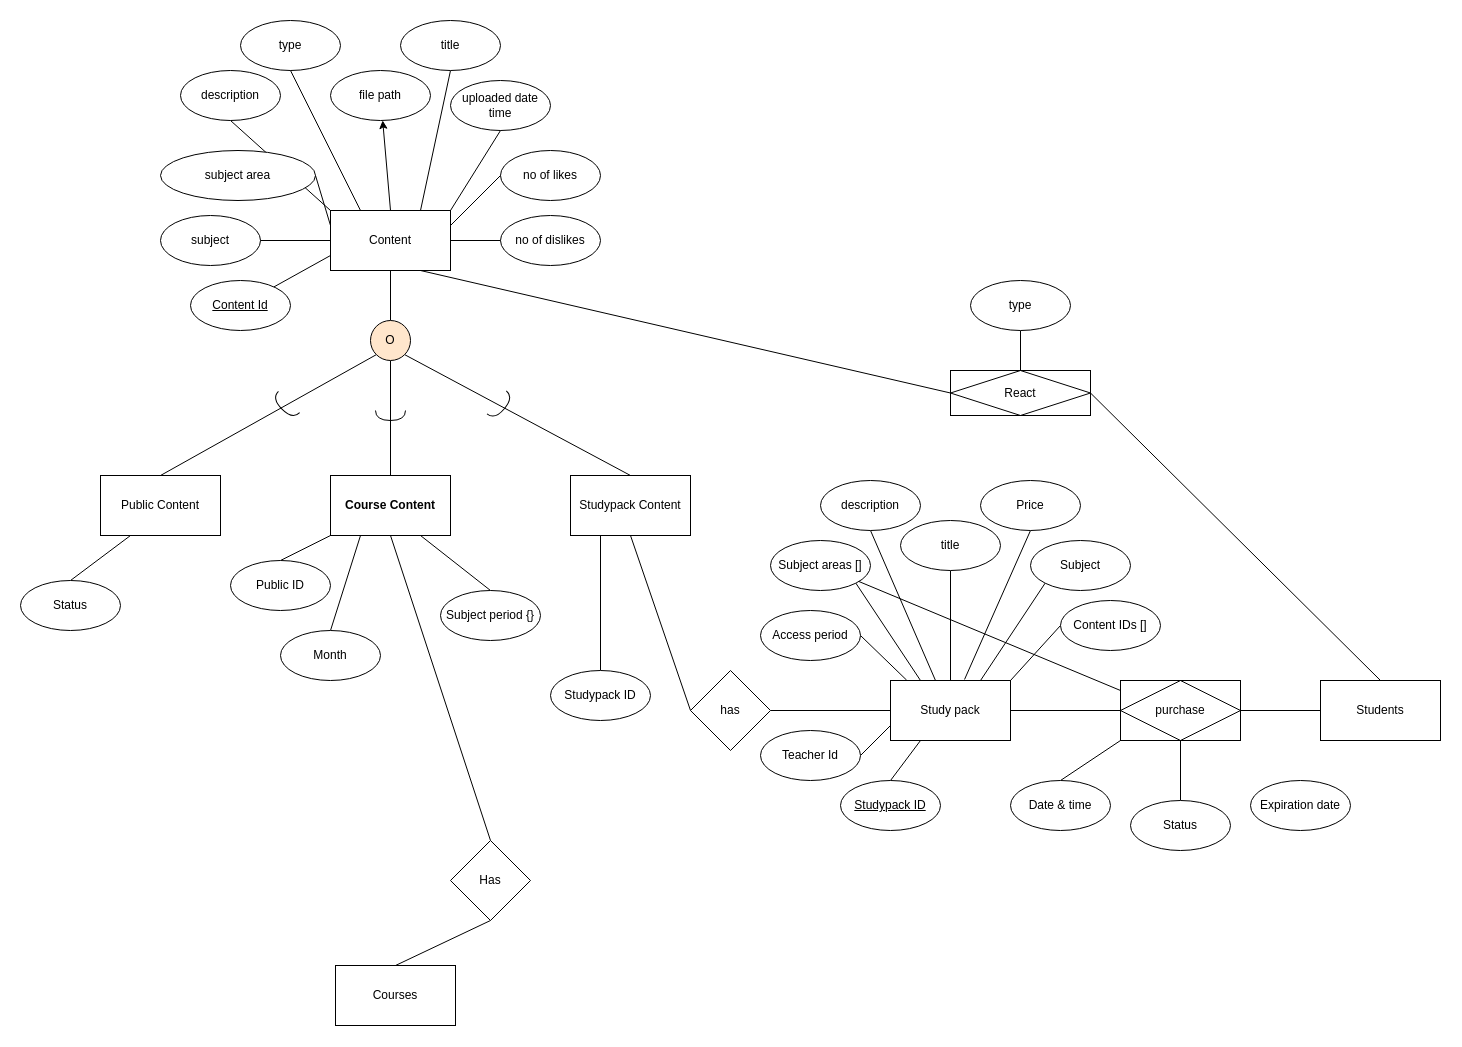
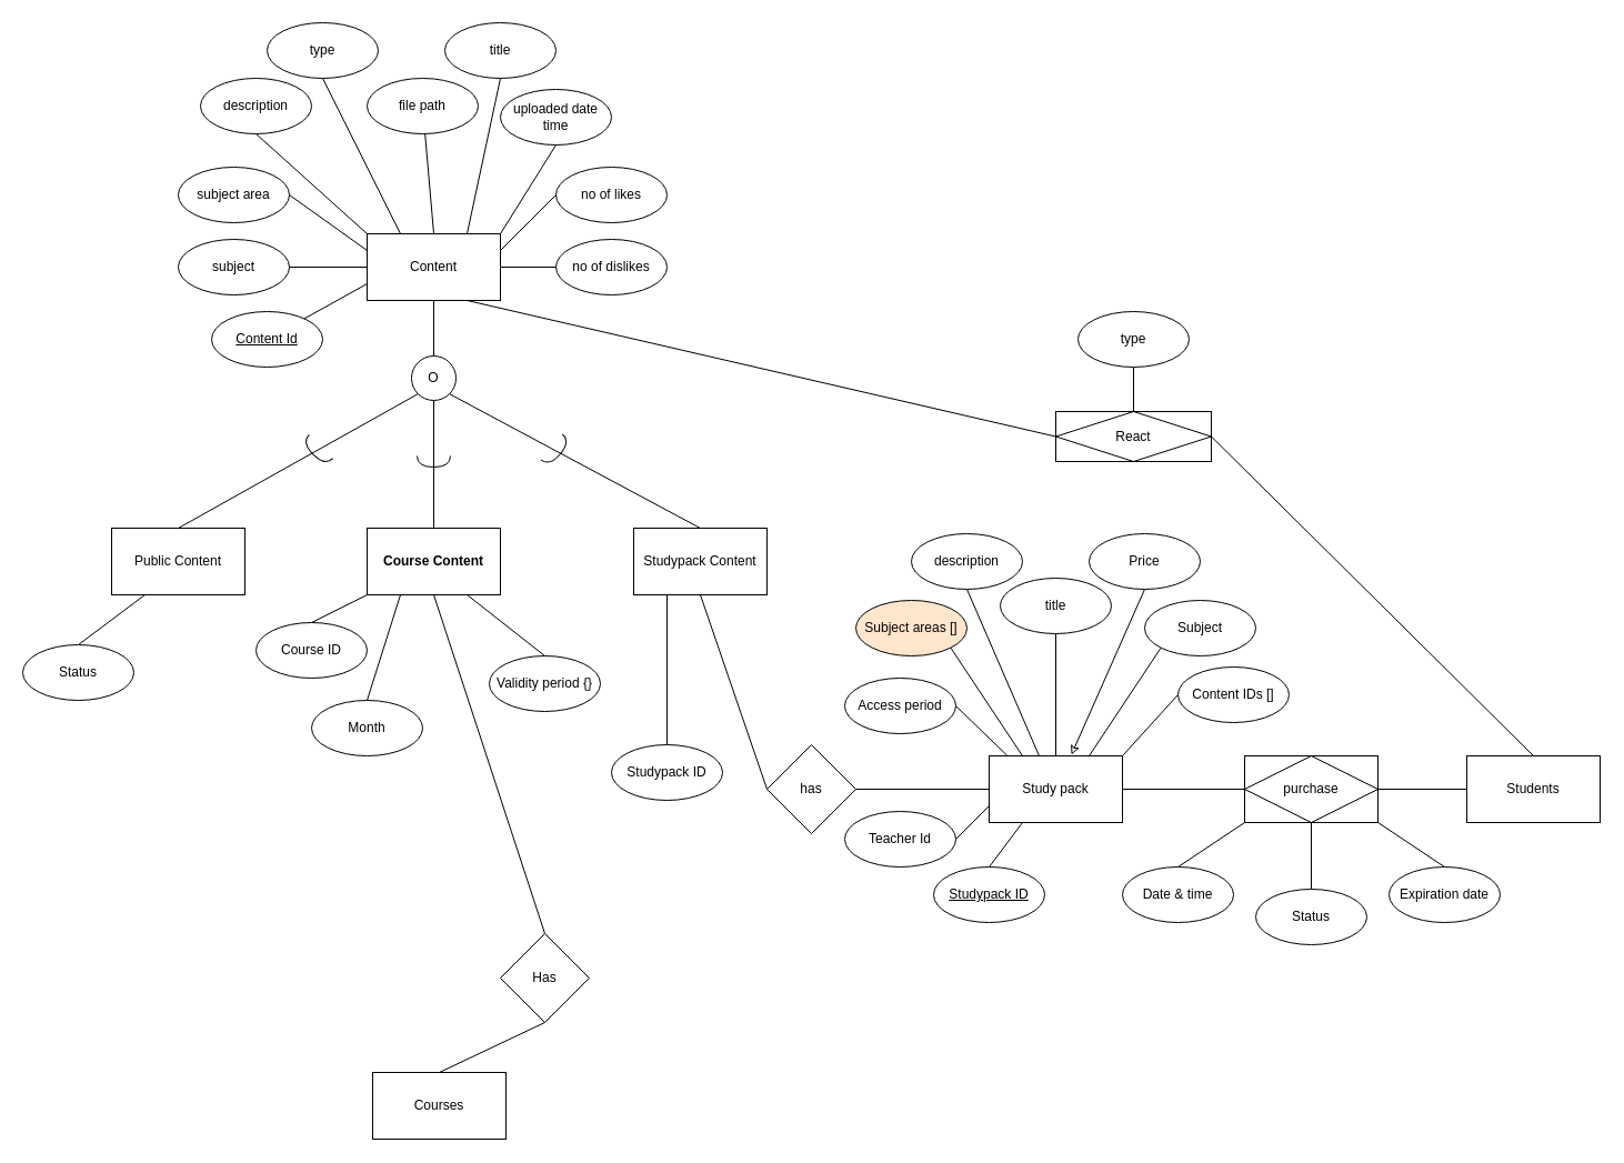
  <mxCell id="0" />
  <mxCell id="1" parent="0" />
  <mxCell id="2" style="edgeStyle=none;html=1;exitX=0.75;exitY=0;exitDx=0;exitDy=0;entryX=0.5;entryY=1;entryDx=0;entryDy=0;endArrow=none;endFill=0;" parent="1" source="4" target="6" edge="1"><mxGeometry relative="1" as="geometry" /></mxCell>
  <mxCell id="3" style="edgeStyle=none;html=1;exitX=0;exitY=0;exitDx=0;exitDy=0;entryX=0.5;entryY=1;entryDx=0;entryDy=0;endArrow=none;endFill=0;" parent="1" source="4" target="7" edge="1"><mxGeometry relative="1" as="geometry" /></mxCell>
  <mxCell id="4" value="Content" style="rounded=0;whiteSpace=wrap;html=1;" parent="1" vertex="1"><mxGeometry x="330" y="210" width="120" height="60" as="geometry" /></mxCell>
  <mxCell id="5" value="type" style="ellipse;whiteSpace=wrap;html=1;" parent="1" vertex="1"><mxGeometry x="240" y="20" width="100" height="50" as="geometry" /></mxCell>
  <mxCell id="6" value="title" style="ellipse;whiteSpace=wrap;html=1;" parent="1" vertex="1"><mxGeometry x="400" y="20" width="100" height="50" as="geometry" /></mxCell>
  <mxCell id="7" value="description" style="ellipse;whiteSpace=wrap;html=1;" parent="1" vertex="1"><mxGeometry x="180" y="70" width="100" height="50" as="geometry" /></mxCell>
  <mxCell id="8" value="subject" style="ellipse;whiteSpace=wrap;html=1;" parent="1" vertex="1"><mxGeometry x="160" y="215" width="100" height="50" as="geometry" /></mxCell>
- <mxCell id="9" value="subject area" style="ellipse;whiteSpace=wrap;html=1;" parent="1" vertex="1"><mxGeometry x="160" y="150" width="155" height="50" as="geometry" /></mxCell>
+ <mxCell id="9" value="subject area" style="ellipse;whiteSpace=wrap;html=1;" parent="1" vertex="1"><mxGeometry x="160" y="150" width="100" height="50" as="geometry" /></mxCell>
  <mxCell id="10" value="no of likes" style="ellipse;whiteSpace=wrap;html=1;" parent="1" vertex="1"><mxGeometry x="500" y="150" width="100" height="50" as="geometry" /></mxCell>
  <mxCell id="11" value="no of dislikes" style="ellipse;whiteSpace=wrap;html=1;" parent="1" vertex="1"><mxGeometry x="500" y="215" width="100" height="50" as="geometry" /></mxCell>
  <mxCell id="12" value="uploaded date time" style="ellipse;whiteSpace=wrap;html=1;" parent="1" vertex="1"><mxGeometry x="450" y="80" width="100" height="50" as="geometry" /></mxCell>
  <mxCell id="13" value="file path" style="ellipse;whiteSpace=wrap;html=1;" parent="1" vertex="1"><mxGeometry x="330" y="70" width="100" height="50" as="geometry" /></mxCell>
  <mxCell id="14" value="" style="endArrow=none;html=1;entryX=0.5;entryY=1;entryDx=0;entryDy=0;" parent="1" target="5" edge="1"><mxGeometry width="50" height="50" relative="1" as="geometry"><mxPoint x="360" y="210" as="sourcePoint" /><mxPoint x="460" y="250" as="targetPoint" /></mxGeometry></mxCell>
  <mxCell id="15" value="" style="endArrow=none;html=1;exitX=1;exitY=0;exitDx=0;exitDy=0;entryX=0.5;entryY=1;entryDx=0;entryDy=0;" parent="1" source="4" target="12" edge="1"><mxGeometry width="50" height="50" relative="1" as="geometry"><mxPoint x="370" y="220" as="sourcePoint" /><mxPoint x="290" y="145" as="targetPoint" /></mxGeometry></mxCell>
- <mxCell id="16" value="" style="endArrow=classic;html=1;exitX=0.5;exitY=0;exitDx=0;exitDy=0;" parent="1" source="4" target="13" edge="1"><mxGeometry width="50" height="50" relative="1" as="geometry"><mxPoint x="400" y="220" as="sourcePoint" /><mxPoint x="430" y="80" as="targetPoint" /></mxGeometry></mxCell>
+ <mxCell id="16" value="" style="endArrow=none;html=1;exitX=0.5;exitY=0;exitDx=0;exitDy=0;" parent="1" source="4" target="13" edge="1"><mxGeometry width="50" height="50" relative="1" as="geometry"><mxPoint x="400" y="220" as="sourcePoint" /><mxPoint x="430" y="80" as="targetPoint" /></mxGeometry></mxCell>
  <mxCell id="17" value="" style="endArrow=none;html=1;exitX=0;exitY=0.25;exitDx=0;exitDy=0;entryX=1;entryY=0.5;entryDx=0;entryDy=0;" parent="1" source="4" target="9" edge="1"><mxGeometry width="50" height="50" relative="1" as="geometry"><mxPoint x="370" y="220" as="sourcePoint" /><mxPoint x="290" y="145" as="targetPoint" /></mxGeometry></mxCell>
  <mxCell id="18" value="" style="endArrow=none;html=1;exitX=1;exitY=0.25;exitDx=0;exitDy=0;entryX=0;entryY=0.5;entryDx=0;entryDy=0;" parent="1" source="4" target="10" edge="1"><mxGeometry width="50" height="50" relative="1" as="geometry"><mxPoint x="340" y="235" as="sourcePoint" /><mxPoint x="270" y="215" as="targetPoint" /></mxGeometry></mxCell>
  <mxCell id="19" value="" style="endArrow=none;html=1;exitX=1;exitY=0.5;exitDx=0;exitDy=0;entryX=0;entryY=0.5;entryDx=0;entryDy=0;" parent="1" source="4" target="11" edge="1"><mxGeometry width="50" height="50" relative="1" as="geometry"><mxPoint x="340" y="280" as="sourcePoint" /><mxPoint x="287.1" y="371.3" as="targetPoint" /></mxGeometry></mxCell>
  <mxCell id="20" value="" style="endArrow=none;html=1;exitX=0;exitY=0.5;exitDx=0;exitDy=0;entryX=1;entryY=0.5;entryDx=0;entryDy=0;" parent="1" source="4" target="8" edge="1"><mxGeometry width="50" height="50" relative="1" as="geometry"><mxPoint x="340" y="265" as="sourcePoint" /><mxPoint x="246.6" y="281.9" as="targetPoint" /></mxGeometry></mxCell>
  <mxCell id="21" style="edgeStyle=none;html=1;exitX=0.5;exitY=0;exitDx=0;exitDy=0;entryX=1;entryY=0.5;entryDx=0;entryDy=0;endArrow=none;endFill=0;" parent="1" source="22" target="77" edge="1"><mxGeometry relative="1" as="geometry" /></mxCell>
  <mxCell id="22" value="Students" style="rounded=0;whiteSpace=wrap;html=1;" parent="1" vertex="1"><mxGeometry x="1320" y="680" width="120" height="60" as="geometry" /></mxCell>
  <mxCell id="23" style="edgeStyle=none;html=1;exitX=1;exitY=0.5;exitDx=0;exitDy=0;entryX=0;entryY=0.5;entryDx=0;entryDy=0;endArrow=none;endFill=0;" parent="1" source="25" target="44" edge="1"><mxGeometry relative="1" as="geometry" /></mxCell>
  <mxCell id="24" style="edgeStyle=none;html=1;exitX=1;exitY=0;exitDx=0;exitDy=0;entryX=0;entryY=0.5;entryDx=0;entryDy=0;endArrow=none;endFill=0;" parent="1" source="25" target="78" edge="1"><mxGeometry relative="1" as="geometry" /></mxCell>
  <mxCell id="25" value="Study pack" style="rounded=0;whiteSpace=wrap;html=1;" parent="1" vertex="1"><mxGeometry x="890" y="680" width="120" height="60" as="geometry" /></mxCell>
  <mxCell id="26" style="edgeStyle=none;html=1;exitX=0.5;exitY=1;exitDx=0;exitDy=0;entryX=0.5;entryY=0;entryDx=0;entryDy=0;endArrow=none;endFill=0;" parent="1" source="27" target="25" edge="1"><mxGeometry relative="1" as="geometry" /></mxCell>
  <mxCell id="27" value="title" style="ellipse;whiteSpace=wrap;html=1;" parent="1" vertex="1"><mxGeometry x="900" y="520" width="100" height="50" as="geometry" /></mxCell>
  <mxCell id="28" style="edgeStyle=none;html=1;exitX=0.5;exitY=1;exitDx=0;exitDy=0;entryX=0.375;entryY=0;entryDx=0;entryDy=0;entryPerimeter=0;endArrow=none;endFill=0;" parent="1" source="29" target="25" edge="1"><mxGeometry relative="1" as="geometry" /></mxCell>
  <mxCell id="29" value="description" style="ellipse;whiteSpace=wrap;html=1;" parent="1" vertex="1"><mxGeometry x="820" y="480" width="100" height="50" as="geometry" /></mxCell>
  <mxCell id="30" style="edgeStyle=none;html=1;exitX=1;exitY=1;exitDx=0;exitDy=0;entryX=0.25;entryY=0;entryDx=0;entryDy=0;endArrow=none;endFill=0;" parent="1" source="31" target="25" edge="1"><mxGeometry relative="1" as="geometry" /></mxCell>
- <mxCell id="31" value="Subject areas []" style="ellipse;whiteSpace=wrap;html=1;" parent="1" vertex="1"><mxGeometry x="770" y="540" width="100" height="50" as="geometry" /></mxCell>
+ <mxCell id="31" value="Subject areas []" style="ellipse;whiteSpace=wrap;html=1;fillColor=#ffe6cc;" parent="1" vertex="1"><mxGeometry x="770" y="540" width="100" height="50" as="geometry" /></mxCell>
  <mxCell id="32" style="edgeStyle=none;html=1;exitX=0;exitY=1;exitDx=0;exitDy=0;entryX=0.75;entryY=0;entryDx=0;entryDy=0;endArrow=none;endFill=0;" parent="1" source="33" target="25" edge="1"><mxGeometry relative="1" as="geometry" /></mxCell>
  <mxCell id="33" value="Subject" style="ellipse;whiteSpace=wrap;html=1;" parent="1" vertex="1"><mxGeometry x="1030" y="540" width="100" height="50" as="geometry" /></mxCell>
- <mxCell id="34" style="edgeStyle=none;html=1;exitX=0.5;exitY=1;exitDx=0;exitDy=0;entryX=0.617;entryY=-0.017;entryDx=0;entryDy=0;entryPerimeter=0;endArrow=none;endFill=0;" parent="1" source="35" target="25" edge="1"><mxGeometry relative="1" as="geometry" /></mxCell>
+ <mxCell id="34" style="edgeStyle=none;html=1;exitX=0.5;exitY=1;exitDx=0;exitDy=0;entryX=0.617;entryY=-0.017;entryDx=0;entryDy=0;entryPerimeter=0;endArrow=classic;endFill=0;" parent="1" source="35" target="25" edge="1"><mxGeometry relative="1" as="geometry" /></mxCell>
  <mxCell id="35" value="Price" style="ellipse;whiteSpace=wrap;html=1;" parent="1" vertex="1"><mxGeometry x="980" y="480" width="100" height="50" as="geometry" /></mxCell>
  <mxCell id="36" style="edgeStyle=none;html=1;exitX=0.5;exitY=0;exitDx=0;exitDy=0;entryX=0.5;entryY=1;entryDx=0;entryDy=0;endArrow=none;endFill=0;" parent="1" source="37" target="47" edge="1"><mxGeometry relative="1" as="geometry" /></mxCell>
  <mxCell id="37" value="Courses" style="rounded=0;whiteSpace=wrap;html=1;" parent="1" vertex="1"><mxGeometry x="335" y="965" width="120" height="60" as="geometry" /></mxCell>
  <mxCell id="38" style="edgeStyle=none;html=1;exitX=1;exitY=0.5;exitDx=0;exitDy=0;entryX=0;entryY=0.5;entryDx=0;entryDy=0;endArrow=none;endFill=0;" parent="1" source="40" target="25" edge="1"><mxGeometry relative="1" as="geometry" /></mxCell>
  <mxCell id="39" style="edgeStyle=none;html=1;exitX=0;exitY=0.5;exitDx=0;exitDy=0;entryX=0.5;entryY=1;entryDx=0;entryDy=0;endArrow=none;endFill=0;" parent="1" source="40" target="61" edge="1"><mxGeometry relative="1" as="geometry" /></mxCell>
  <mxCell id="40" value="has" style="rhombus;whiteSpace=wrap;html=1;" parent="1" vertex="1"><mxGeometry x="690" y="670" width="80" height="80" as="geometry" /></mxCell>
  <mxCell id="41" style="edgeStyle=none;html=1;exitX=1;exitY=0.5;exitDx=0;exitDy=0;entryX=0;entryY=0.5;entryDx=0;entryDy=0;endArrow=none;endFill=0;" parent="1" source="44" target="22" edge="1"><mxGeometry relative="1" as="geometry" /></mxCell>
  <mxCell id="42" style="edgeStyle=none;html=1;exitX=0;exitY=1;exitDx=0;exitDy=0;entryX=0.5;entryY=0;entryDx=0;entryDy=0;endArrow=none;endFill=0;" parent="1" source="44" target="50" edge="1"><mxGeometry relative="1" as="geometry" /></mxCell>
- <mxCell id="43" style="edgeStyle=none;html=1;exitX=1;exitY=1;exitDx=0;exitDy=0;endArrow=none;endFill=0;" parent="1" source="44" target="31" edge="1"><mxGeometry relative="1" as="geometry" /></mxCell>
+ <mxCell id="43" style="edgeStyle=none;html=1;exitX=1;exitY=1;exitDx=0;exitDy=0;entryX=0.5;entryY=0;entryDx=0;entryDy=0;endArrow=none;endFill=0;" parent="1" source="44" target="75" edge="1"><mxGeometry relative="1" as="geometry" /></mxCell>
  <mxCell id="44" value="purchase" style="shape=associativeEntity;whiteSpace=wrap;html=1;align=center;" parent="1" vertex="1"><mxGeometry x="1120" y="680" width="120" height="60" as="geometry" /></mxCell>
  <mxCell id="45" style="edgeStyle=none;html=1;exitX=0.5;exitY=0;exitDx=0;exitDy=0;entryX=0.5;entryY=1;entryDx=0;entryDy=0;endArrow=none;endFill=0;" parent="1" source="56" target="4" edge="1"><mxGeometry relative="1" as="geometry"><mxPoint x="390" y="370" as="sourcePoint" /></mxGeometry></mxCell>
  <mxCell id="46" style="edgeStyle=none;html=1;exitX=0.5;exitY=0;exitDx=0;exitDy=0;entryX=0.5;entryY=1;entryDx=0;entryDy=0;endArrow=none;endFill=0;" parent="1" source="47" target="60" edge="1"><mxGeometry relative="1" as="geometry" /></mxCell>
  <mxCell id="47" value="Has" style="rhombus;whiteSpace=wrap;html=1;" parent="1" vertex="1"><mxGeometry x="450" y="840" width="80" height="80" as="geometry" /></mxCell>
  <mxCell id="48" style="edgeStyle=none;html=1;exitX=1;exitY=0.5;exitDx=0;exitDy=0;entryX=0.135;entryY=-0.005;entryDx=0;entryDy=0;entryPerimeter=0;endArrow=none;endFill=0;" parent="1" source="49" target="25" edge="1"><mxGeometry relative="1" as="geometry" /></mxCell>
  <mxCell id="49" value="Access period" style="ellipse;whiteSpace=wrap;html=1;" parent="1" vertex="1"><mxGeometry x="760" y="610" width="100" height="50" as="geometry" /></mxCell>
  <mxCell id="50" value="Date &amp;amp; time" style="ellipse;whiteSpace=wrap;html=1;" parent="1" vertex="1"><mxGeometry x="1010" y="780" width="100" height="50" as="geometry" /></mxCell>
  <mxCell id="51" style="edgeStyle=none;html=1;exitX=0.5;exitY=0;exitDx=0;exitDy=0;entryX=0.5;entryY=1;entryDx=0;entryDy=0;endArrow=none;endFill=0;" parent="1" source="52" target="44" edge="1"><mxGeometry relative="1" as="geometry" /></mxCell>
  <mxCell id="52" value="Status" style="ellipse;whiteSpace=wrap;html=1;" parent="1" vertex="1"><mxGeometry x="1130" y="800" width="100" height="50" as="geometry" /></mxCell>
  <mxCell id="53" style="edgeStyle=none;html=1;exitX=0;exitY=1;exitDx=0;exitDy=0;entryX=0.5;entryY=0;entryDx=0;entryDy=0;endArrow=none;endFill=0;" parent="1" source="56" target="58" edge="1"><mxGeometry relative="1" as="geometry" /></mxCell>
  <mxCell id="54" style="edgeStyle=none;html=1;exitX=0.5;exitY=1;exitDx=0;exitDy=0;entryX=0.5;entryY=0;entryDx=0;entryDy=0;endArrow=none;endFill=0;" parent="1" source="56" target="60" edge="1"><mxGeometry relative="1" as="geometry" /></mxCell>
  <mxCell id="55" style="edgeStyle=none;html=1;exitX=1;exitY=1;exitDx=0;exitDy=0;entryX=0.5;entryY=0;entryDx=0;entryDy=0;endArrow=none;endFill=0;" parent="1" source="56" target="61" edge="1"><mxGeometry relative="1" as="geometry" /></mxCell>
- <mxCell id="56" value="O" style="ellipse;whiteSpace=wrap;html=1;aspect=fixed;fillColor=#ffe6cc;" parent="1" vertex="1"><mxGeometry x="370" y="320" width="40" height="40" as="geometry" /></mxCell>
+ <mxCell id="56" value="O" style="ellipse;whiteSpace=wrap;html=1;aspect=fixed;" parent="1" vertex="1"><mxGeometry x="370" y="320" width="40" height="40" as="geometry" /></mxCell>
  <mxCell id="57" style="edgeStyle=none;html=1;exitX=0.25;exitY=1;exitDx=0;exitDy=0;entryX=0.5;entryY=0;entryDx=0;entryDy=0;endArrow=none;endFill=0;" parent="1" source="58" target="71" edge="1"><mxGeometry relative="1" as="geometry" /></mxCell>
  <mxCell id="58" value="Public Content" style="rounded=0;whiteSpace=wrap;html=1;" parent="1" vertex="1"><mxGeometry x="100" y="475" width="120" height="60" as="geometry" /></mxCell>
  <mxCell id="59" style="edgeStyle=none;html=1;exitX=0.75;exitY=1;exitDx=0;exitDy=0;entryX=0.5;entryY=0;entryDx=0;entryDy=0;endArrow=none;endFill=0;" parent="1" source="60" target="64" edge="1"><mxGeometry relative="1" as="geometry" /></mxCell>
  <mxCell id="60" value="Course Content" style="rounded=0;whiteSpace=wrap;html=1;fontStyle=1" parent="1" vertex="1"><mxGeometry x="330" y="475" width="120" height="60" as="geometry" /></mxCell>
  <mxCell id="61" value="Studypack Content" style="rounded=0;whiteSpace=wrap;html=1;" parent="1" vertex="1"><mxGeometry x="570" y="475" width="120" height="60" as="geometry" /></mxCell>
  <mxCell id="62" style="edgeStyle=none;html=1;exitX=0.5;exitY=0;exitDx=0;exitDy=0;entryX=0.25;entryY=1;entryDx=0;entryDy=0;endArrow=none;endFill=0;" parent="1" source="63" target="60" edge="1"><mxGeometry relative="1" as="geometry" /></mxCell>
  <mxCell id="63" value="Month" style="ellipse;whiteSpace=wrap;html=1;" parent="1" vertex="1"><mxGeometry x="280" y="630" width="100" height="50" as="geometry" /></mxCell>
- <mxCell id="64" value="Subject period {}" style="ellipse;whiteSpace=wrap;html=1;" parent="1" vertex="1"><mxGeometry x="440" y="590" width="100" height="50" as="geometry" /></mxCell>
+ <mxCell id="64" value="Validity period {}" style="ellipse;whiteSpace=wrap;html=1;" parent="1" vertex="1"><mxGeometry x="440" y="590" width="100" height="50" as="geometry" /></mxCell>
  <mxCell id="65" style="edgeStyle=none;html=1;exitX=0.5;exitY=0;exitDx=0;exitDy=0;entryX=0;entryY=1;entryDx=0;entryDy=0;endArrow=none;endFill=0;" parent="1" source="66" target="60" edge="1"><mxGeometry relative="1" as="geometry" /></mxCell>
- <mxCell id="66" value="Public ID" style="ellipse;whiteSpace=wrap;html=1;" parent="1" vertex="1"><mxGeometry x="230" y="560" width="100" height="50" as="geometry" /></mxCell>
+ <mxCell id="66" value="Course ID" style="ellipse;whiteSpace=wrap;html=1;" parent="1" vertex="1"><mxGeometry x="230" y="560" width="100" height="50" as="geometry" /></mxCell>
  <mxCell id="67" style="edgeStyle=none;html=1;exitX=0.5;exitY=0;exitDx=0;exitDy=0;entryX=0.25;entryY=1;entryDx=0;entryDy=0;endArrow=none;endFill=0;" parent="1" source="68" target="61" edge="1"><mxGeometry relative="1" as="geometry" /></mxCell>
  <mxCell id="68" value="Studypack ID" style="ellipse;whiteSpace=wrap;html=1;" parent="1" vertex="1"><mxGeometry x="550" y="670" width="100" height="50" as="geometry" /></mxCell>
  <mxCell id="69" style="edgeStyle=none;html=1;exitX=0.5;exitY=0;exitDx=0;exitDy=0;entryX=0.25;entryY=1;entryDx=0;entryDy=0;endArrow=none;endFill=0;" parent="1" source="70" target="25" edge="1"><mxGeometry relative="1" as="geometry" /></mxCell>
  <mxCell id="70" value="&lt;u&gt;Studypack ID&lt;/u&gt;" style="ellipse;whiteSpace=wrap;html=1;" parent="1" vertex="1"><mxGeometry x="840" y="780" width="100" height="50" as="geometry" /></mxCell>
  <mxCell id="71" value="Status" style="ellipse;whiteSpace=wrap;html=1;" parent="1" vertex="1"><mxGeometry x="20" y="580" width="100" height="50" as="geometry" /></mxCell>
  <mxCell id="72" value="" style="shape=requiredInterface;html=1;verticalLabelPosition=bottom;sketch=0;rotation=135;" parent="1" vertex="1"><mxGeometry x="280" y="390" width="10" height="30" as="geometry" /></mxCell>
  <mxCell id="73" value="" style="shape=requiredInterface;html=1;verticalLabelPosition=bottom;sketch=0;rotation=90;" parent="1" vertex="1"><mxGeometry x="385" y="400" width="10" height="30" as="geometry" /></mxCell>
  <mxCell id="74" value="" style="shape=requiredInterface;html=1;verticalLabelPosition=bottom;sketch=0;rotation=40;" parent="1" vertex="1"><mxGeometry x="495" y="390" width="10" height="30" as="geometry" /></mxCell>
  <mxCell id="75" value="Expiration date" style="ellipse;whiteSpace=wrap;html=1;" parent="1" vertex="1"><mxGeometry x="1250" y="780" width="100" height="50" as="geometry" /></mxCell>
  <mxCell id="76" style="html=1;exitX=0;exitY=0.5;exitDx=0;exitDy=0;entryX=0.75;entryY=1;entryDx=0;entryDy=0;endArrow=none;endFill=0;" parent="1" source="77" target="4" edge="1"><mxGeometry relative="1" as="geometry" /></mxCell>
  <mxCell id="77" value="React" style="shape=associativeEntity;whiteSpace=wrap;html=1;align=center;" parent="1" vertex="1"><mxGeometry x="950" y="370" width="140" height="45" as="geometry" /></mxCell>
  <mxCell id="78" value="Content IDs []" style="ellipse;whiteSpace=wrap;html=1;" parent="1" vertex="1"><mxGeometry x="1060" y="600" width="100" height="50" as="geometry" /></mxCell>
  <mxCell id="79" value="" style="edgeStyle=none;html=1;endArrow=none;endFill=0;entryX=0;entryY=0.75;entryDx=0;entryDy=0;" parent="1" source="80" target="4" edge="1"><mxGeometry relative="1" as="geometry" /></mxCell>
  <mxCell id="80" value="&lt;u&gt;Content Id&lt;/u&gt;" style="ellipse;whiteSpace=wrap;html=1;" parent="1" vertex="1"><mxGeometry x="190" y="280" width="100" height="50" as="geometry" /></mxCell>
  <mxCell id="81" style="edgeStyle=none;html=1;exitX=1;exitY=0.5;exitDx=0;exitDy=0;entryX=0;entryY=0.75;entryDx=0;entryDy=0;endArrow=none;endFill=0;" parent="1" source="82" target="25" edge="1"><mxGeometry relative="1" as="geometry" /></mxCell>
  <mxCell id="82" value="Teacher Id" style="ellipse;whiteSpace=wrap;html=1;" parent="1" vertex="1"><mxGeometry x="760" y="730" width="100" height="50" as="geometry" /></mxCell>
  <mxCell id="83" style="edgeStyle=none;html=1;exitX=0.5;exitY=1;exitDx=0;exitDy=0;entryX=0.5;entryY=0;entryDx=0;entryDy=0;endArrow=none;endFill=0;" parent="1" source="84" target="77" edge="1"><mxGeometry relative="1" as="geometry" /></mxCell>
  <mxCell id="84" value="type" style="ellipse;whiteSpace=wrap;html=1;" parent="1" vertex="1"><mxGeometry x="970" y="280" width="100" height="50" as="geometry" /></mxCell>
